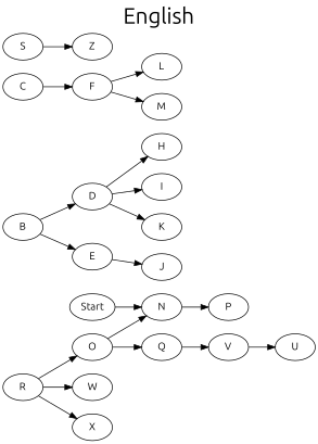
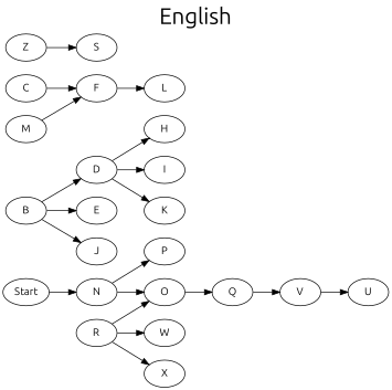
  digraph {
    fontname=Ubuntu
    fontsize=30
    label=English
    labelloc=top
    rankdir=LR
    node [fontname=Ubuntu]
    edge [fontname=Ubuntu]
    Start
    N
    O
    P
    B
    D
    E
    C
    F
    H
    I
    K
    J
    L
    M
    Q
    V
    R
    W
    X
    S
    Z
    U
    Start -> N
-   O -> N
+   N -> O
    N -> P
    O -> Q
    B -> D
    B -> E
    D -> H
    D -> I
    D -> K
-   E -> J
+   B -> J
    C -> F
    F -> L
-   F -> M
+   M -> F
    Q -> V
    V -> U
    R -> O
    R -> W
    R -> X
-   S -> Z
+   Z -> S
  }
